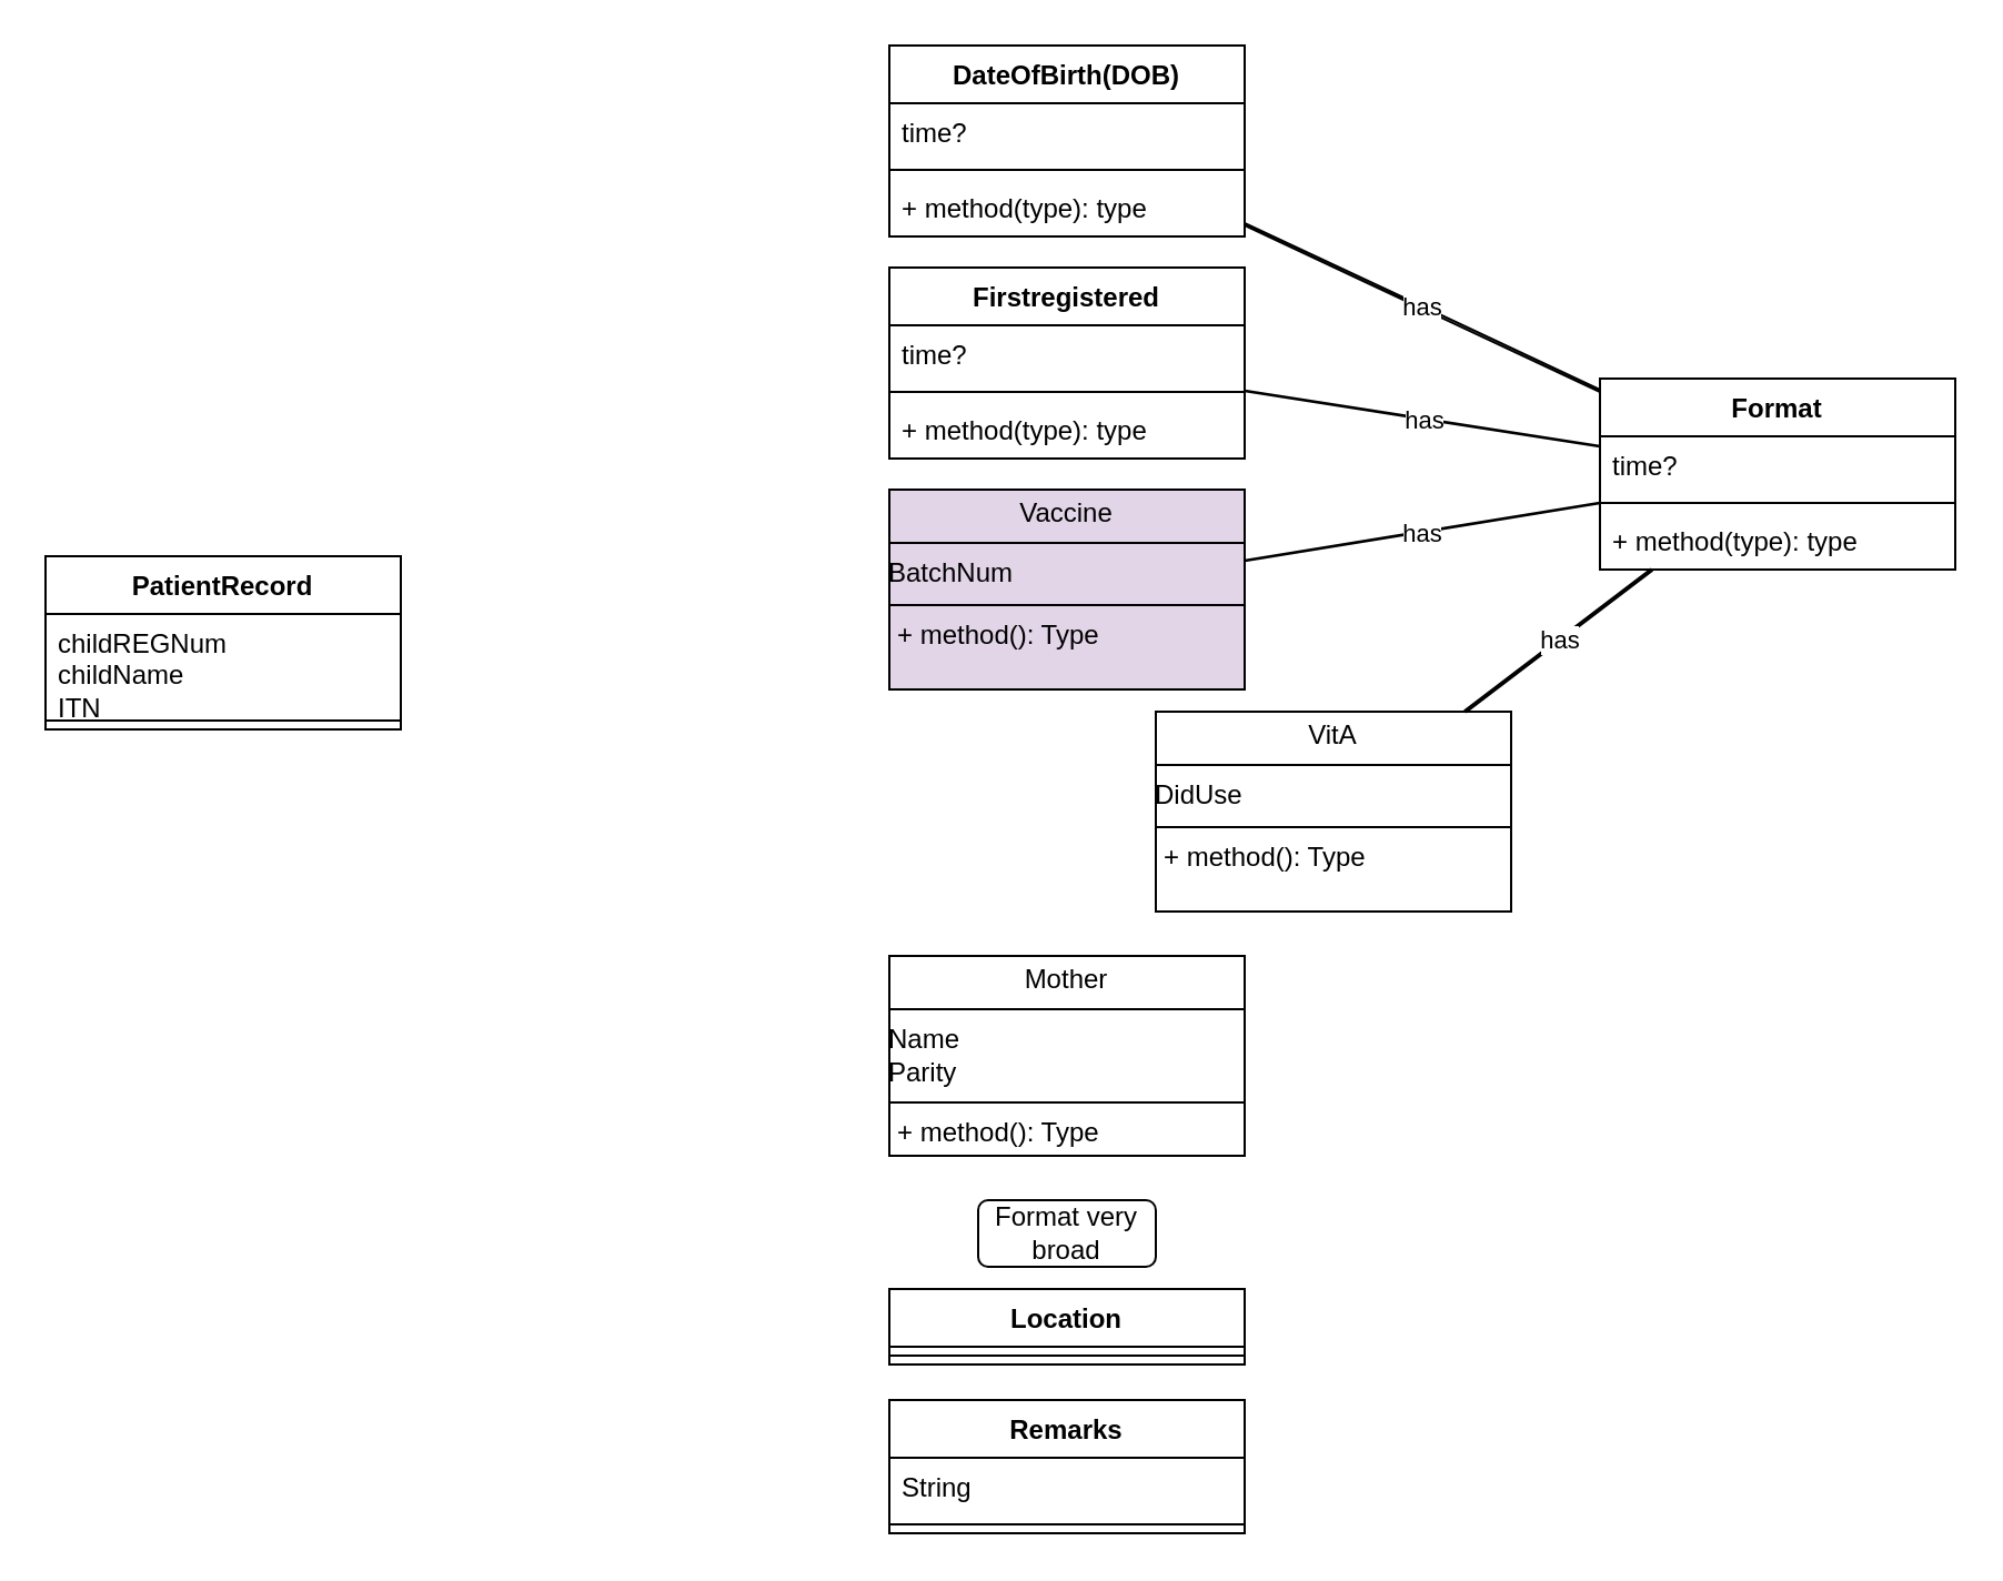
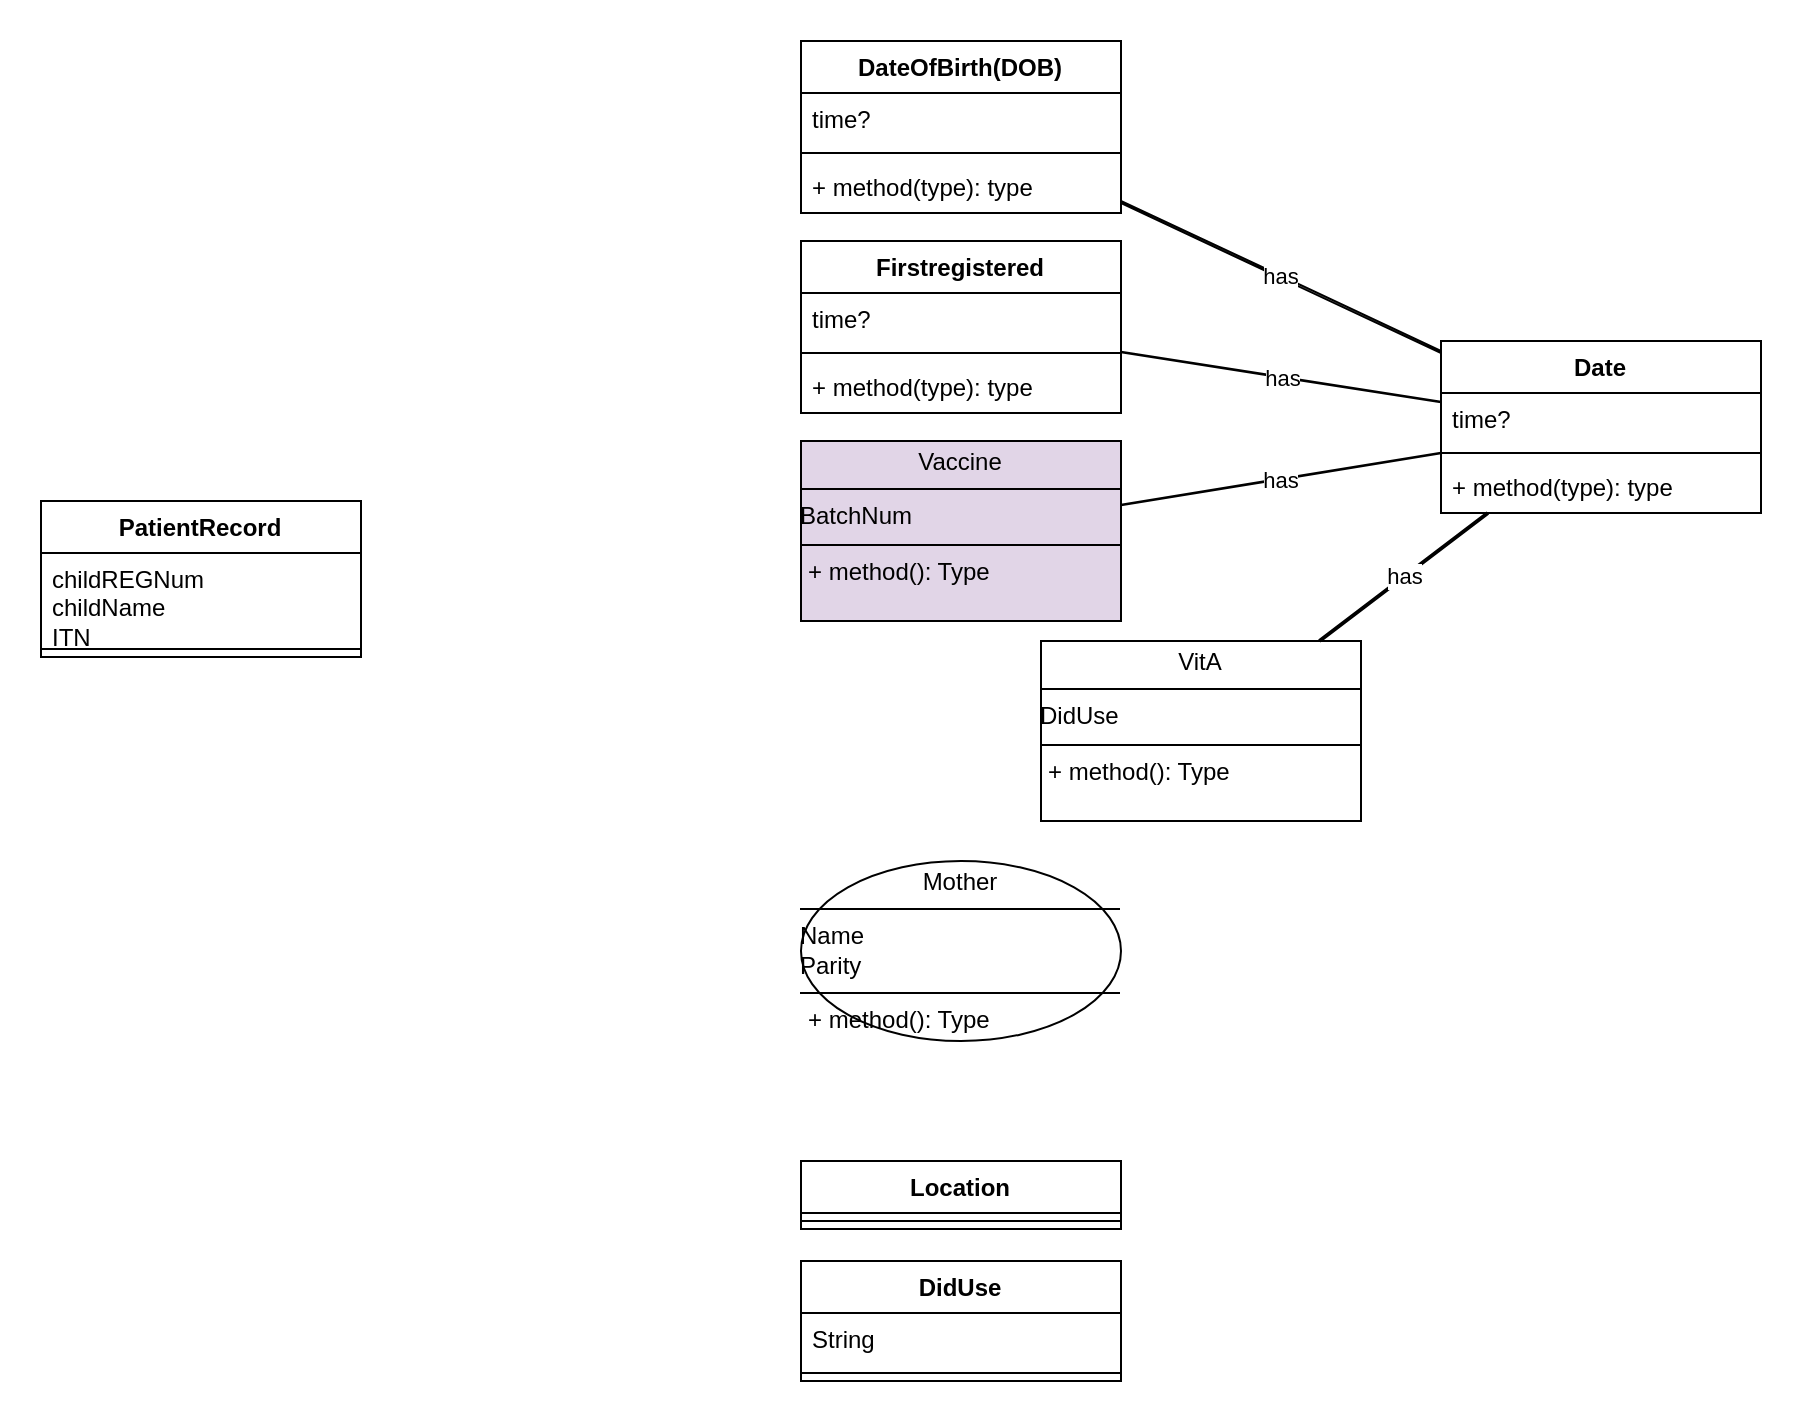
  <mxCell id="0" />
  <mxCell id="1" parent="0" />
  <mxCell id="2" value="PatientRecord" style="swimlane;fontStyle=1;align=center;verticalAlign=top;childLayout=stackLayout;horizontal=1;startSize=26;horizontalStack=0;resizeParent=1;resizeParentMax=0;resizeLast=0;collapsible=1;marginBottom=0;whiteSpace=wrap;html=1;" vertex="1" parent="1"><mxGeometry x="20" y="250" width="160" height="78" as="geometry" /></mxCell>
  <mxCell id="3" value="&lt;div&gt;childREGNum&lt;/div&gt;&lt;div&gt;childName&lt;/div&gt;&lt;div&gt;ITN&lt;/div&gt;" style="text;strokeColor=none;fillColor=none;align=left;verticalAlign=top;spacingLeft=4;spacingRight=4;overflow=hidden;rotatable=0;points=[[0,0.5],[1,0.5]];portConstraint=eastwest;whiteSpace=wrap;html=1;" vertex="1" parent="2"><mxGeometry y="26" width="160" height="44" as="geometry" /></mxCell>
  <mxCell id="4" value="" style="line;strokeWidth=1;fillColor=none;align=left;verticalAlign=middle;spacingTop=-1;spacingLeft=3;spacingRight=3;rotatable=0;labelPosition=right;points=[];portConstraint=eastwest;strokeColor=inherit;" vertex="1" parent="2"><mxGeometry y="70" width="160" height="8" as="geometry" /></mxCell>
  <mxCell id="5" value="Location" style="swimlane;fontStyle=1;align=center;verticalAlign=top;childLayout=stackLayout;horizontal=1;startSize=26;horizontalStack=0;resizeParent=1;resizeParentMax=0;resizeLast=0;collapsible=1;marginBottom=0;whiteSpace=wrap;html=1;" vertex="1" parent="1"><mxGeometry x="400" y="580" width="160" height="34" as="geometry" /></mxCell>
  <mxCell id="6" value="" style="line;strokeWidth=1;fillColor=none;align=left;verticalAlign=middle;spacingTop=-1;spacingLeft=3;spacingRight=3;rotatable=0;labelPosition=right;points=[];portConstraint=eastwest;strokeColor=inherit;" vertex="1" parent="5"><mxGeometry y="26" width="160" height="8" as="geometry" /></mxCell>
- <mxCell id="7" value="Format very broad" style="rounded=1;whiteSpace=wrap;html=1;" vertex="1" parent="1"><mxGeometry x="440" y="540" width="80" height="30" as="geometry" /></mxCell>
- <mxCell id="8" value="Format" style="swimlane;fontStyle=1;align=center;verticalAlign=top;childLayout=stackLayout;horizontal=1;startSize=26;horizontalStack=0;resizeParent=1;resizeParentMax=0;resizeLast=0;collapsible=1;marginBottom=0;whiteSpace=wrap;html=1;" vertex="1" parent="1"><mxGeometry x="720" y="170" width="160" height="86" as="geometry" /></mxCell>
+ <mxCell id="8" value="Date" style="swimlane;fontStyle=1;align=center;verticalAlign=top;childLayout=stackLayout;horizontal=1;startSize=26;horizontalStack=0;resizeParent=1;resizeParentMax=0;resizeLast=0;collapsible=1;marginBottom=0;whiteSpace=wrap;html=1;" vertex="1" parent="1"><mxGeometry x="720" y="170" width="160" height="86" as="geometry" /></mxCell>
  <mxCell id="9" value="time?" style="text;strokeColor=none;fillColor=none;align=left;verticalAlign=top;spacingLeft=4;spacingRight=4;overflow=hidden;rotatable=0;points=[[0,0.5],[1,0.5]];portConstraint=eastwest;whiteSpace=wrap;html=1;" vertex="1" parent="8"><mxGeometry y="26" width="160" height="26" as="geometry" /></mxCell>
  <mxCell id="10" value="" style="line;strokeWidth=1;fillColor=none;align=left;verticalAlign=middle;spacingTop=-1;spacingLeft=3;spacingRight=3;rotatable=0;labelPosition=right;points=[];portConstraint=eastwest;strokeColor=inherit;" vertex="1" parent="8"><mxGeometry y="52" width="160" height="8" as="geometry" /></mxCell>
  <mxCell id="11" value="+ method(type): type" style="text;strokeColor=none;fillColor=none;align=left;verticalAlign=top;spacingLeft=4;spacingRight=4;overflow=hidden;rotatable=0;points=[[0,0.5],[1,0.5]];portConstraint=eastwest;whiteSpace=wrap;html=1;" vertex="1" parent="8"><mxGeometry y="60" width="160" height="26" as="geometry" /></mxCell>
  <mxCell id="12" value="DateOfBirth(DOB)" style="swimlane;fontStyle=1;align=center;verticalAlign=top;childLayout=stackLayout;horizontal=1;startSize=26;horizontalStack=0;resizeParent=1;resizeParentMax=0;resizeLast=0;collapsible=1;marginBottom=0;whiteSpace=wrap;html=1;" vertex="1" parent="1"><mxGeometry x="400" width="160" height="86" as="geometry" y="20" /></mxCell>
  <mxCell id="13" value="time?" style="text;strokeColor=none;fillColor=none;align=left;verticalAlign=top;spacingLeft=4;spacingRight=4;overflow=hidden;rotatable=0;points=[[0,0.5],[1,0.5]];portConstraint=eastwest;whiteSpace=wrap;html=1;" vertex="1" parent="12"><mxGeometry y="26" width="160" height="26" as="geometry" /></mxCell>
  <mxCell id="14" value="" style="line;strokeWidth=1;fillColor=none;align=left;verticalAlign=middle;spacingTop=-1;spacingLeft=3;spacingRight=3;rotatable=0;labelPosition=right;points=[];portConstraint=eastwest;strokeColor=inherit;" vertex="1" parent="12"><mxGeometry y="52" width="160" height="8" as="geometry" /></mxCell>
  <mxCell id="15" value="+ method(type): type" style="text;strokeColor=none;fillColor=none;align=left;verticalAlign=top;spacingLeft=4;spacingRight=4;overflow=hidden;rotatable=0;points=[[0,0.5],[1,0.5]];portConstraint=eastwest;whiteSpace=wrap;html=1;" vertex="1" parent="12"><mxGeometry y="60" width="160" height="26" as="geometry" /></mxCell>
  <mxCell id="16" value="Firstregistered" style="swimlane;fontStyle=1;align=center;verticalAlign=top;childLayout=stackLayout;horizontal=1;startSize=26;horizontalStack=0;resizeParent=1;resizeParentMax=0;resizeLast=0;collapsible=1;marginBottom=0;whiteSpace=wrap;html=1;" vertex="1" parent="1"><mxGeometry x="400" y="120" width="160" height="86" as="geometry" /></mxCell>
  <mxCell id="17" value="time?" style="text;strokeColor=none;fillColor=none;align=left;verticalAlign=top;spacingLeft=4;spacingRight=4;overflow=hidden;rotatable=0;points=[[0,0.5],[1,0.5]];portConstraint=eastwest;whiteSpace=wrap;html=1;" vertex="1" parent="16"><mxGeometry y="26" width="160" height="26" as="geometry" /></mxCell>
  <mxCell id="18" value="" style="line;strokeWidth=1;fillColor=none;align=left;verticalAlign=middle;spacingTop=-1;spacingLeft=3;spacingRight=3;rotatable=0;labelPosition=right;points=[];portConstraint=eastwest;strokeColor=inherit;" vertex="1" parent="16"><mxGeometry y="52" width="160" height="8" as="geometry" /></mxCell>
  <mxCell id="19" value="+ method(type): type" style="text;strokeColor=none;fillColor=none;align=left;verticalAlign=top;spacingLeft=4;spacingRight=4;overflow=hidden;rotatable=0;points=[[0,0.5],[1,0.5]];portConstraint=eastwest;whiteSpace=wrap;html=1;" vertex="1" parent="16"><mxGeometry y="60" width="160" height="26" as="geometry" /></mxCell>
- <mxCell id="20" value="&lt;p style=&quot;margin:0px;margin-top:4px;text-align:center;&quot;&gt;Mother&lt;/p&gt;&lt;hr size=&quot;1&quot; style=&quot;border-style:solid;&quot;&gt;&lt;div&gt;Name&lt;/div&gt;&lt;div&gt;Parity&lt;/div&gt;&lt;hr size=&quot;1&quot; style=&quot;border-style:solid;&quot;&gt;&lt;p style=&quot;margin:0px;margin-left:4px;&quot;&gt;+ method(): Type&lt;/p&gt;" style="verticalAlign=top;align=left;overflow=fill;html=1;whiteSpace=wrap;" vertex="1" parent="1"><mxGeometry x="400" y="430" width="160" height="90" as="geometry" /></mxCell>
- <mxCell id="21" value="Remarks" style="swimlane;fontStyle=1;align=center;verticalAlign=top;childLayout=stackLayout;horizontal=1;startSize=26;horizontalStack=0;resizeParent=1;resizeParentMax=0;resizeLast=0;collapsible=1;marginBottom=0;whiteSpace=wrap;html=1;" vertex="1" parent="1"><mxGeometry x="400" y="630" width="160" height="60" as="geometry" /></mxCell>
+ <mxCell id="20" value="&lt;p style=&quot;margin:0px;margin-top:4px;text-align:center;&quot;&gt;Mother&lt;/p&gt;&lt;hr size=&quot;1&quot; style=&quot;border-style:solid;&quot;&gt;&lt;div&gt;Name&lt;/div&gt;&lt;div&gt;Parity&lt;/div&gt;&lt;hr size=&quot;1&quot; style=&quot;border-style:solid;&quot;&gt;&lt;p style=&quot;margin:0px;margin-left:4px;&quot;&gt;+ method(): Type&lt;/p&gt;" style="ellipse;verticalAlign=top;align=left;overflow=fill;html=1;whiteSpace=wrap;" vertex="1" parent="1"><mxGeometry x="400" y="430" width="160" height="90" as="geometry" /></mxCell>
+ <mxCell id="21" value="DidUse" style="swimlane;fontStyle=1;align=center;verticalAlign=top;childLayout=stackLayout;horizontal=1;startSize=26;horizontalStack=0;resizeParent=1;resizeParentMax=0;resizeLast=0;collapsible=1;marginBottom=0;whiteSpace=wrap;html=1;" vertex="1" parent="1"><mxGeometry x="400" y="630" width="160" height="60" as="geometry" /></mxCell>
  <mxCell id="22" value="String" style="text;strokeColor=none;fillColor=none;align=left;verticalAlign=top;spacingLeft=4;spacingRight=4;overflow=hidden;rotatable=0;points=[[0,0.5],[1,0.5]];portConstraint=eastwest;whiteSpace=wrap;html=1;" vertex="1" parent="21"><mxGeometry y="26" width="160" height="26" as="geometry" /></mxCell>
  <mxCell id="23" value="" style="line;strokeWidth=1;fillColor=none;align=left;verticalAlign=middle;spacingTop=-1;spacingLeft=3;spacingRight=3;rotatable=0;labelPosition=right;points=[];portConstraint=eastwest;strokeColor=inherit;" vertex="1" parent="21"><mxGeometry y="52" width="160" height="8" as="geometry" /></mxCell>
  <mxCell id="24" value="&lt;p style=&quot;margin:0px;margin-top:4px;text-align:center;&quot;&gt;Vaccine&lt;/p&gt;&lt;hr size=&quot;1&quot; style=&quot;border-style:solid;&quot;&gt;&lt;div&gt;BatchNum&lt;/div&gt;&lt;hr size=&quot;1&quot; style=&quot;border-style:solid;&quot;&gt;&lt;p style=&quot;margin:0px;margin-left:4px;&quot;&gt;+ method(): Type&lt;/p&gt;" style="verticalAlign=top;align=left;overflow=fill;html=1;whiteSpace=wrap;fillColor=#e1d5e7;" vertex="1" parent="1"><mxGeometry x="400" y="220" width="160" height="90" as="geometry" /></mxCell>
  <mxCell id="25" value="&lt;p style=&quot;margin:0px;margin-top:4px;text-align:center;&quot;&gt;VitA&lt;/p&gt;&lt;hr size=&quot;1&quot; style=&quot;border-style:solid;&quot;&gt;DidUse&lt;hr size=&quot;1&quot; style=&quot;border-style:solid;&quot;&gt;&lt;p style=&quot;margin:0px;margin-left:4px;&quot;&gt;+ method(): Type&lt;/p&gt;" style="verticalAlign=top;align=left;overflow=fill;html=1;whiteSpace=wrap;" vertex="1" parent="1"><mxGeometry x="520" y="320" width="160" height="90" as="geometry" /></mxCell>
  <mxCell id="26" value="" style="endArrow=classic;html=1;rounded=0;shape=link;width=-1.034;" edge="1" parent="1" source="12" target="8"><mxGeometry relative="1" as="geometry"><mxPoint x="600" y="180" as="sourcePoint" /><mxPoint x="700" y="180" as="targetPoint" /></mxGeometry></mxCell>
  <mxCell id="27" value="&lt;div&gt;has&lt;/div&gt;" style="edgeLabel;resizable=0;html=1;;align=center;verticalAlign=middle;" connectable="0" vertex="1" parent="26"><mxGeometry relative="1" as="geometry" /></mxCell>
  <mxCell id="28" value="" style="endArrow=classic;html=1;rounded=0;shape=link;width=0.345;" edge="1" parent="1" source="16" target="8"><mxGeometry relative="1" as="geometry"><mxPoint x="560" y="160" as="sourcePoint" /><mxPoint x="720" y="235" as="targetPoint" /></mxGeometry></mxCell>
  <mxCell id="29" value="&lt;div&gt;has&lt;/div&gt;" style="edgeLabel;resizable=0;html=1;;align=center;verticalAlign=middle;" connectable="0" vertex="1" parent="28"><mxGeometry relative="1" as="geometry" /></mxCell>
  <mxCell id="30" value="" style="endArrow=classic;html=1;rounded=0;shape=link;width=0.345;" edge="1" parent="1" source="24" target="8"><mxGeometry relative="1" as="geometry"><mxPoint x="580" y="121" as="sourcePoint" /><mxPoint x="740" y="196" as="targetPoint" /></mxGeometry></mxCell>
  <mxCell id="31" value="&lt;div&gt;has&lt;/div&gt;" style="edgeLabel;resizable=0;html=1;;align=center;verticalAlign=middle;" connectable="0" vertex="1" parent="30"><mxGeometry relative="1" as="geometry" /></mxCell>
  <mxCell id="32" value="" style="endArrow=classic;html=1;rounded=0;shape=link;width=-1.034;" edge="1" parent="1" source="25" target="8"><mxGeometry relative="1" as="geometry"><mxPoint x="570" y="262" as="sourcePoint" /><mxPoint x="730" y="236" as="targetPoint" /></mxGeometry></mxCell>
  <mxCell id="33" value="&lt;div&gt;has&lt;/div&gt;" style="edgeLabel;resizable=0;html=1;;align=center;verticalAlign=middle;" connectable="0" vertex="1" parent="32"><mxGeometry relative="1" as="geometry" /></mxCell>
